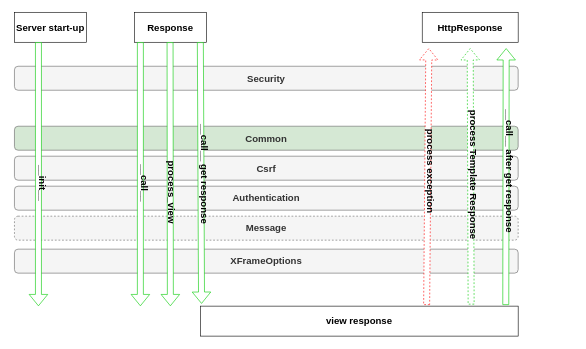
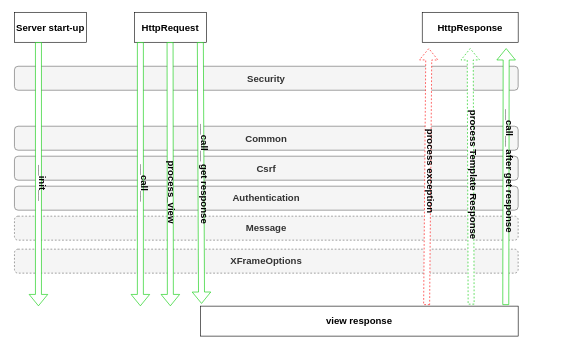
  <mxCell id="0" />
  <mxCell id="1" parent="0" />
- <mxCell id="2" value="XFrameOptions" style="rounded=1;whiteSpace=wrap;html=1;fontSize=16;fontStyle=1;fillColor=#f5f5f5;strokeColor=#666666;fontColor=#333333;" parent="1" vertex="1"><mxGeometry x="23" y="415" width="840" height="40" as="geometry" /></mxCell>
+ <mxCell id="2" value="XFrameOptions" style="rounded=1;whiteSpace=wrap;html=1;fontSize=16;fontStyle=1;fillColor=#f5f5f5;strokeColor=#666666;fontColor=#333333;dashed=1;" parent="1" vertex="1"><mxGeometry x="23" y="415" width="840" height="40" as="geometry" /></mxCell>
  <mxCell id="3" value="Security" style="rounded=1;whiteSpace=wrap;html=1;fontStyle=1;fontSize=16;fillColor=#f5f5f5;strokeColor=#666666;fontColor=#333333;" parent="1" vertex="1"><mxGeometry x="23" y="110" width="840" height="40" as="geometry" /></mxCell>
  <mxCell id="4" value="Server start-up" style="rounded=0;whiteSpace=wrap;html=1;fontStyle=1;fontSize=16;" parent="1" vertex="1"><mxGeometry x="23" y="20" width="120" height="50" as="geometry" /></mxCell>
- <mxCell id="5" value="Common" style="rounded=1;whiteSpace=wrap;html=1;fontSize=16;fontStyle=1;fillColor=#d5e8d4;strokeColor=#666666;fontColor=#333333;" parent="1" vertex="1"><mxGeometry x="23" y="210" width="840" height="40" as="geometry" /></mxCell>
+ <mxCell id="5" value="Common" style="rounded=1;whiteSpace=wrap;html=1;fontSize=16;fontStyle=1;fillColor=#f5f5f5;strokeColor=#666666;fontColor=#333333;" parent="1" vertex="1"><mxGeometry x="23" y="210" width="840" height="40" as="geometry" /></mxCell>
  <mxCell id="6" value="Csrf" style="rounded=1;whiteSpace=wrap;html=1;fontSize=16;fontStyle=1;fillColor=#f5f5f5;strokeColor=#666666;fontColor=#333333;" parent="1" vertex="1"><mxGeometry x="23" y="260" width="840" height="40" as="geometry" /></mxCell>
  <mxCell id="7" value="Authentication" style="rounded=1;whiteSpace=wrap;html=1;fontSize=16;fontStyle=1;fillColor=#f5f5f5;strokeColor=#666666;fontColor=#333333;" parent="1" vertex="1"><mxGeometry x="23" y="310" width="840" height="40" as="geometry" /></mxCell>
  <mxCell id="8" value="Message" style="rounded=1;whiteSpace=wrap;html=1;fontSize=16;fontStyle=1;fillColor=#f5f5f5;strokeColor=#666666;fontColor=#333333;dashed=1;" parent="1" vertex="1"><mxGeometry x="23" y="360" width="840" height="40" as="geometry" /></mxCell>
- <mxCell id="9" value="Response" style="rounded=0;whiteSpace=wrap;html=1;fontStyle=1;fontSize=16;" parent="1" vertex="1"><mxGeometry x="223" y="20" width="120" height="50" as="geometry" /></mxCell>
+ <mxCell id="9" value="HttpRequest" style="rounded=0;whiteSpace=wrap;html=1;fontStyle=1;fontSize=16;" parent="1" vertex="1"><mxGeometry x="223" y="20" width="120" height="50" as="geometry" /></mxCell>
  <mxCell id="10" value="HttpResponse" style="rounded=0;whiteSpace=wrap;html=1;fontStyle=1;fontSize=16;" parent="1" vertex="1"><mxGeometry x="703" y="20" width="160" height="50" as="geometry" /></mxCell>
  <mxCell id="11" value="view response" style="rounded=0;whiteSpace=wrap;html=1;fontStyle=1;fontSize=16;" parent="1" vertex="1"><mxGeometry x="333" y="510" width="530" height="50" as="geometry" /></mxCell>
  <mxCell id="12" value="" style="shape=flexArrow;endArrow=classic;html=1;fillColor=#ffffff;strokeColor=#00CC00;fontStyle=1" parent="1" edge="1"><mxGeometry width="50" height="50" relative="1" as="geometry"><mxPoint x="63" y="70" as="sourcePoint" /><mxPoint x="63" y="510" as="targetPoint" /></mxGeometry></mxCell>
  <mxCell id="13" value="" style="shape=flexArrow;endArrow=classic;html=1;fillColor=#ffffff;strokeColor=#00CC00;fontStyle=1" parent="1" edge="1"><mxGeometry width="50" height="50" relative="1" as="geometry"><mxPoint x="233" y="70" as="sourcePoint" /><mxPoint x="233" y="510" as="targetPoint" /></mxGeometry></mxCell>
  <mxCell id="14" value="" style="shape=flexArrow;endArrow=classic;html=1;fillColor=#ffffff;strokeColor=#00CC00;" parent="1" edge="1"><mxGeometry width="50" height="50" relative="1" as="geometry"><mxPoint x="282.5" y="70" as="sourcePoint" /><mxPoint x="283" y="510" as="targetPoint" /></mxGeometry></mxCell>
  <mxCell id="15" value="" style="shape=flexArrow;endArrow=classic;html=1;fillColor=#ffffff;strokeColor=#00CC00;" parent="1" edge="1"><mxGeometry width="50" height="50" relative="1" as="geometry"><mxPoint x="333" y="70" as="sourcePoint" /><mxPoint x="335" y="506" as="targetPoint" /></mxGeometry></mxCell>
  <mxCell id="16" value="" style="shape=flexArrow;endArrow=classic;html=1;strokeColor=#FF0000;fillColor=#ffffff;exitX=0.712;exitY=-0.04;exitDx=0;exitDy=0;exitPerimeter=0;dashed=1;" parent="1" source="11" edge="1"><mxGeometry width="50" height="50" relative="1" as="geometry"><mxPoint x="713.94" y="430" as="sourcePoint" /><mxPoint x="714" y="80" as="targetPoint" /></mxGeometry></mxCell>
  <mxCell id="17" value="" style="shape=flexArrow;endArrow=classic;html=1;strokeColor=#00CC00;fillColor=#ffffff;exitX=0.852;exitY=-0.056;exitDx=0;exitDy=0;exitPerimeter=0;dashed=1;" parent="1" source="11" edge="1"><mxGeometry width="50" height="50" relative="1" as="geometry"><mxPoint x="782.94" y="430" as="sourcePoint" /><mxPoint x="783" y="80" as="targetPoint" /></mxGeometry></mxCell>
  <mxCell id="18" value="" style="shape=flexArrow;endArrow=classic;html=1;strokeColor=#00CC00;fillColor=#ffffff;exitX=0.961;exitY=-0.04;exitDx=0;exitDy=0;exitPerimeter=0;" parent="1" source="11" edge="1"><mxGeometry width="50" height="50" relative="1" as="geometry"><mxPoint x="842.94" y="430" as="sourcePoint" /><mxPoint x="843" y="80" as="targetPoint" /></mxGeometry></mxCell>
  <mxCell id="19" value="__init__" style="text;html=1;strokeColor=none;fillColor=none;align=center;verticalAlign=middle;whiteSpace=wrap;rounded=0;fontSize=16;rotation=90;fontStyle=1" parent="1" vertex="1"><mxGeometry x="20" y="290" width="100" height="30" as="geometry" /></mxCell>
  <mxCell id="20" value="__call__" style="text;html=1;strokeColor=none;fillColor=none;align=center;verticalAlign=middle;whiteSpace=wrap;rounded=0;fontSize=16;rotation=90;fontStyle=1;direction=south;" parent="1" vertex="1"><mxGeometry x="225" y="255" width="30" height="100" as="geometry" /></mxCell>
  <mxCell id="21" value="process_view" style="text;html=1;strokeColor=none;fillColor=none;align=center;verticalAlign=middle;whiteSpace=wrap;rounded=0;fontSize=16;rotation=90;fontStyle=1" parent="1" vertex="1"><mxGeometry x="236" y="305" width="100" height="30" as="geometry" /></mxCell>
  <mxCell id="22" value="__call__ get response" style="text;html=1;strokeColor=none;fillColor=none;align=center;verticalAlign=middle;whiteSpace=wrap;rounded=0;fontSize=16;rotation=90;fontStyle=1" parent="1" vertex="1"><mxGeometry x="235" y="275" width="210" height="30" as="geometry" /></mxCell>
  <mxCell id="23" value="process exception" style="text;html=1;strokeColor=none;fillColor=none;align=center;verticalAlign=middle;whiteSpace=wrap;rounded=0;fontSize=16;rotation=90;fontStyle=1" parent="1" vertex="1"><mxGeometry x="612" y="270" width="210" height="30" as="geometry" /></mxCell>
  <mxCell id="24" value="process Template Response" style="text;html=1;strokeColor=none;fillColor=none;align=center;verticalAlign=middle;whiteSpace=wrap;rounded=0;fontSize=16;rotation=90;fontStyle=1" parent="1" vertex="1"><mxGeometry x="669" y="276" width="241" height="30" as="geometry" /></mxCell>
  <mxCell id="25" value="__call__ after get response" style="text;html=1;strokeColor=none;fillColor=none;align=center;verticalAlign=middle;whiteSpace=wrap;rounded=0;fontSize=16;rotation=90;fontStyle=1" parent="1" vertex="1"><mxGeometry x="744" y="270" width="210" height="30" as="geometry" /></mxCell>
